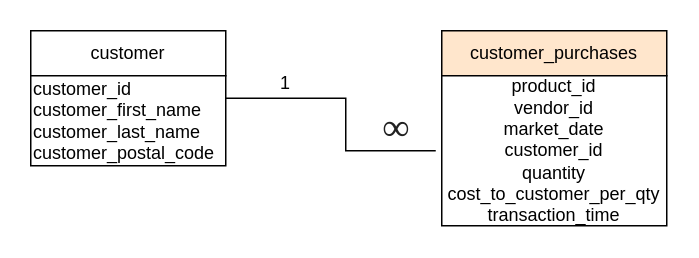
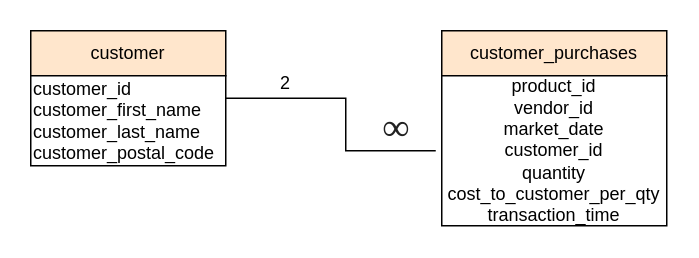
  <mxCell id="0" />
  <mxCell id="1" parent="0" />
- <mxCell id="2" value="customer" style="rounded=0;whiteSpace=wrap;html=1;" vertex="1" parent="1"><mxGeometry x="20" y="20" width="130" height="30" as="geometry" /></mxCell>
+ <mxCell id="2" value="customer" style="rounded=0;whiteSpace=wrap;html=1;fillColor=#ffe6cc;" vertex="1" parent="1"><mxGeometry x="20" y="20" width="130" height="30" as="geometry" /></mxCell>
  <mxCell id="3" value="customer_purchases" style="rounded=0;whiteSpace=wrap;html=1;fillColor=#ffe6cc;" vertex="1" parent="1"><mxGeometry x="294" y="20" width="150" height="30" as="geometry" /></mxCell>
  <mxCell id="4" value="&lt;font style=&quot;font-size: 12px;&quot;&gt;customer_id customer_first_name customer_last_name customer_postal_code&lt;/font&gt;" style="rounded=0;whiteSpace=wrap;html=1;align=left;" vertex="1" parent="1"><mxGeometry x="20" y="50" width="130" height="60" as="geometry" /></mxCell>
  <mxCell id="5" value="&lt;span style=&quot;text-align: start;&quot;&gt;&lt;font style=&quot;font-size: 12px;&quot;&gt;product_id&lt;/font&gt;&lt;/span&gt;&lt;div&gt;&lt;span style=&quot;text-align: start;&quot;&gt;&lt;font style=&quot;font-size: 12px;&quot;&gt;vendor_id&lt;/font&gt;&lt;/span&gt;&lt;/div&gt;&lt;div&gt;&lt;span style=&quot;text-align: start;&quot;&gt;&lt;font style=&quot;font-size: 12px;&quot;&gt;market_date&lt;/font&gt;&lt;/span&gt;&lt;/div&gt;&lt;div&gt;&lt;span style=&quot;text-align: start;&quot;&gt;&lt;font style=&quot;font-size: 12px;&quot;&gt;customer_id&lt;/font&gt;&lt;/span&gt;&lt;/div&gt;&lt;div&gt;&lt;span style=&quot;text-align: start;&quot;&gt;&lt;font style=&quot;font-size: 12px;&quot;&gt;quantity&lt;/font&gt;&lt;/span&gt;&lt;/div&gt;&lt;div&gt;&lt;span style=&quot;text-align: start;&quot;&gt;&lt;font style=&quot;font-size: 12px;&quot;&gt;cost_to_customer_per_qty&lt;/font&gt;&lt;/span&gt;&lt;/div&gt;&lt;div&gt;&lt;span style=&quot;text-align: start;&quot;&gt;&lt;font style=&quot;font-size: 12px;&quot;&gt;transaction_time&lt;/font&gt;&lt;/span&gt;&lt;/div&gt;" style="rounded=0;whiteSpace=wrap;html=1;" vertex="1" parent="1"><mxGeometry x="294" y="50" width="150" height="100" as="geometry" /></mxCell>
  <mxCell id="6" value="" style="endArrow=none;html=1;rounded=0;exitX=1;exitY=0.25;exitDx=0;exitDy=0;" edge="1" parent="1" source="4"><mxGeometry width="50" height="50" relative="1" as="geometry"><mxPoint x="200" y="80" as="sourcePoint" /><mxPoint x="290" y="100" as="targetPoint" /><Array as="points"><mxPoint x="230" y="65" /><mxPoint x="230" y="100" /></Array></mxGeometry></mxCell>
- <mxCell id="7" value="1" style="text;html=1;align=center;verticalAlign=middle;whiteSpace=wrap;rounded=0;" vertex="1" parent="1"><mxGeometry x="160" y="40" width="60" height="30" as="geometry" /></mxCell>
+ <mxCell id="7" value="2" style="text;html=1;align=center;verticalAlign=middle;whiteSpace=wrap;rounded=0;" vertex="1" parent="1"><mxGeometry x="160" y="40" width="60" height="30" as="geometry" /></mxCell>
  <mxCell id="8" value="&lt;span style=&quot;text-align: start; caret-color: rgb(34, 34, 34); color: rgb(34, 34, 34); font-family: &amp;quot;Times New Roman&amp;quot;; font-size: 25.6px;&quot;&gt;∞&lt;/span&gt;" style="text;html=1;align=center;verticalAlign=middle;whiteSpace=wrap;rounded=0;" vertex="1" parent="1"><mxGeometry x="234" y="70" width="60" height="30" as="geometry" /></mxCell>
